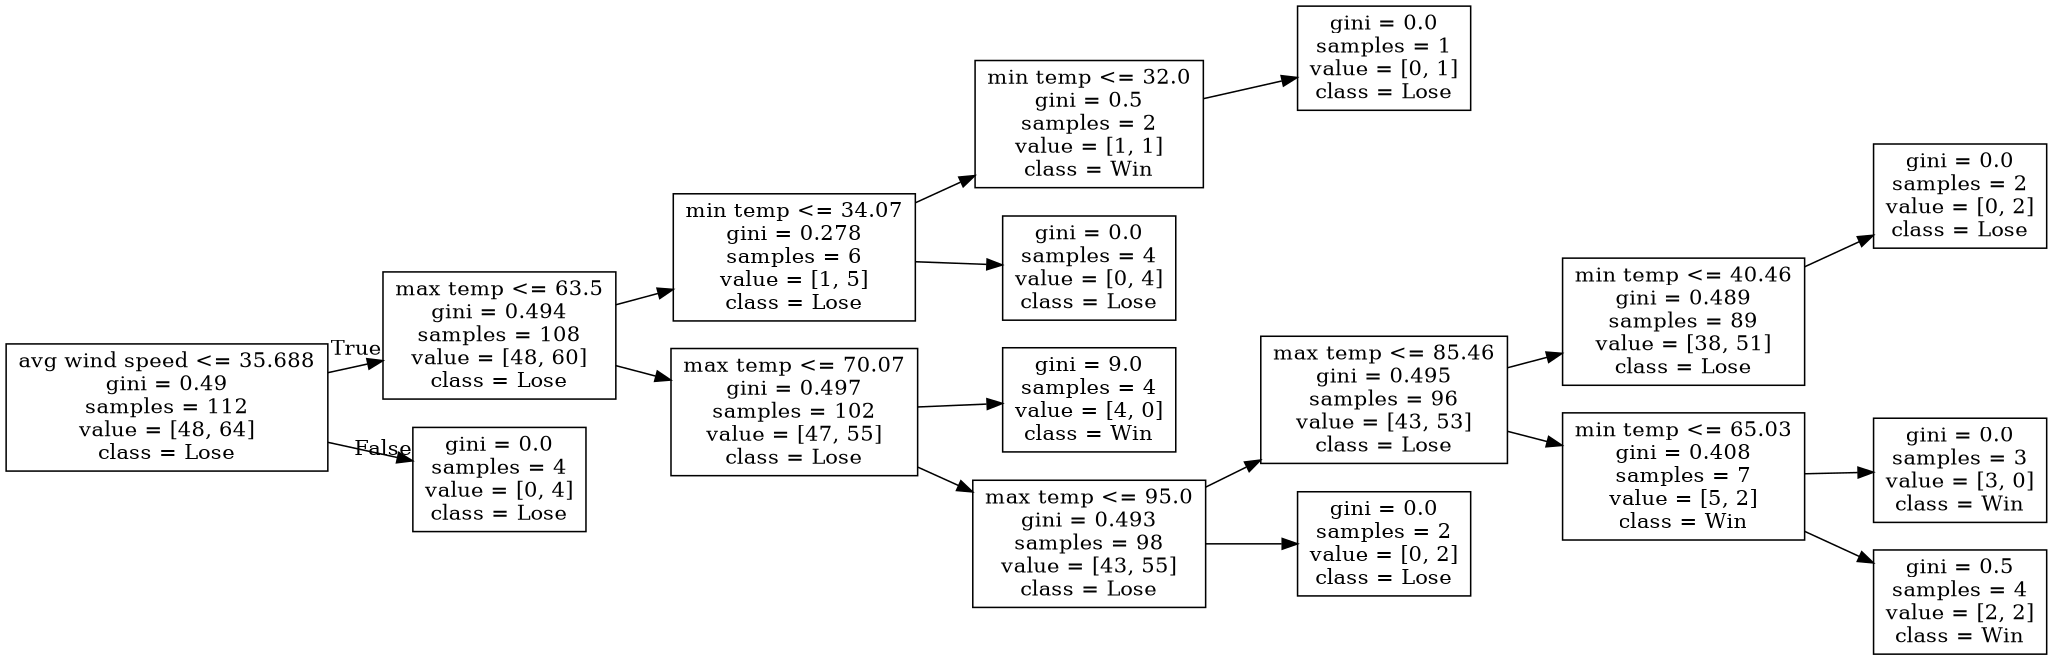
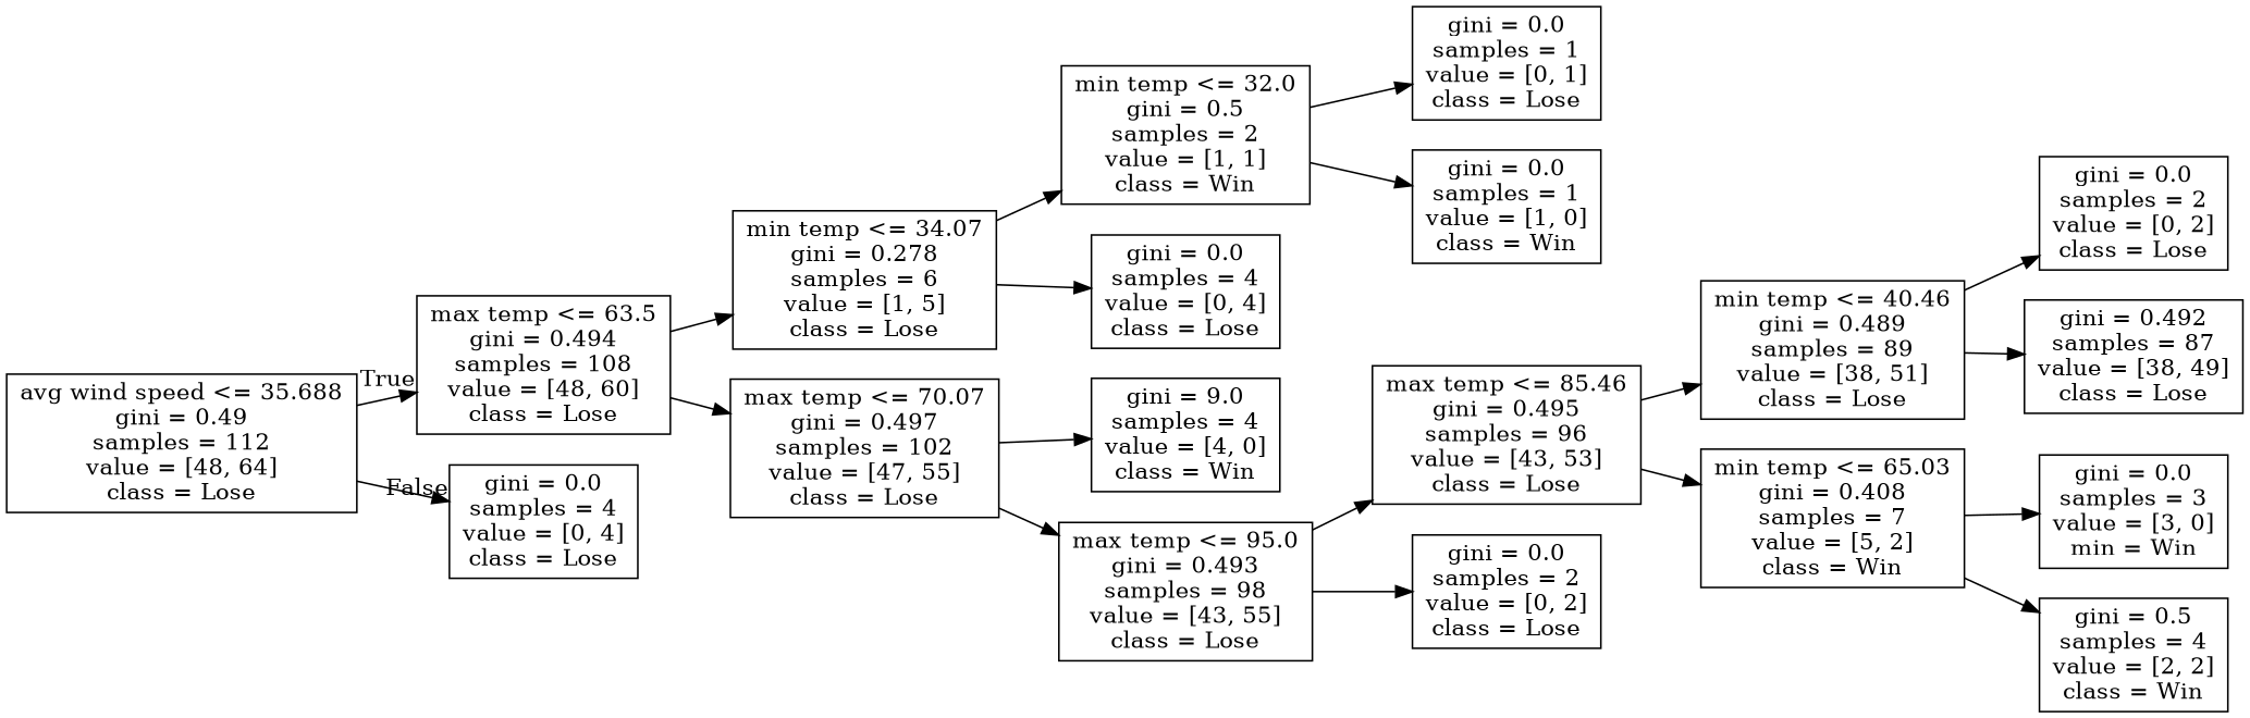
  digraph {
    rankdir=LR
    node [shape=box]
    n1 [label="avg wind speed <= 35.688\ngini = 0.49\nsamples = 112\nvalue = [48, 64]\nclass = Lose"]
    n2 [label="max temp <= 63.5\ngini = 0.494\nsamples = 108\nvalue = [48, 60]\nclass = Lose"]
    n3 [label="gini = 0.0\nsamples = 4\nvalue = [0, 4]\nclass = Lose"]
    n4 [label="min temp <= 34.07\ngini = 0.278\nsamples = 6\nvalue = [1, 5]\nclass = Lose"]
    n5 [label="max temp <= 70.07\ngini = 0.497\nsamples = 102\nvalue = [47, 55]\nclass = Lose"]
    n6 [label="min temp <= 32.0\ngini = 0.5\nsamples = 2\nvalue = [1, 1]\nclass = Win"]
    n7 [label="gini = 0.0\nsamples = 4\nvalue = [0, 4]\nclass = Lose"]
    n8 [label="gini = 9.0\nsamples = 4\nvalue = [4, 0]\nclass = Win"]
    n9 [label="max temp <= 95.0\ngini = 0.493\nsamples = 98\nvalue = [43, 55]\nclass = Lose"]
    n10 [label="gini = 0.0\nsamples = 1\nvalue = [0, 1]\nclass = Lose"]
+   n11 [label="gini = 0.0\nsamples = 1\nvalue = [1, 0]\nclass = Win"]
    n12 [label="max temp <= 85.46\ngini = 0.495\nsamples = 96\nvalue = [43, 53]\nclass = Lose"]
    n13 [label="gini = 0.0\nsamples = 2\nvalue = [0, 2]\nclass = Lose"]
    n14 [label="min temp <= 40.46\ngini = 0.489\nsamples = 89\nvalue = [38, 51]\nclass = Lose"]
    n15 [label="min temp <= 65.03\ngini = 0.408\nsamples = 7\nvalue = [5, 2]\nclass = Win"]
    n16 [label="gini = 0.0\nsamples = 2\nvalue = [0, 2]\nclass = Lose"]
-   n18 [label="gini = 0.0\nsamples = 3\nvalue = [3, 0]\nclass = Win"]
+   n17 [label="gini = 0.492\nsamples = 87\nvalue = [38, 49]\nclass = Lose"]
+   n18 [label="gini = 0.0\nsamples = 3\nvalue = [3, 0]\nmin = Win"]
    n19 [label="gini = 0.5\nsamples = 4\nvalue = [2, 2]\nclass = Win"]
    n1 -> n2 [headlabel=True labelangle=45 labeldistance=2.5]
    n1 -> n3 [headlabel=False labelangle=-45 labeldistance=2.5]
    n2 -> n4
    n2 -> n5
    n4 -> n6
    n4 -> n7
    n5 -> n8
    n5 -> n9
    n6 -> n10
+   n6 -> n11
    n9 -> n12
    n9 -> n13
    n12 -> n14
    n12 -> n15
    n14 -> n16
+   n14 -> n17
    n15 -> n18
    n15 -> n19
  }
